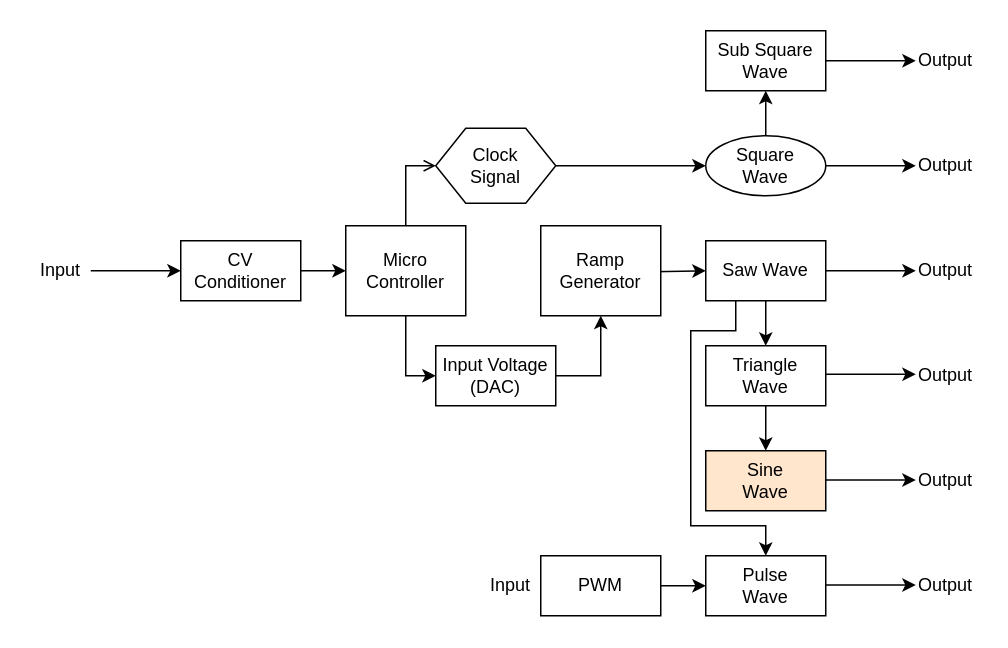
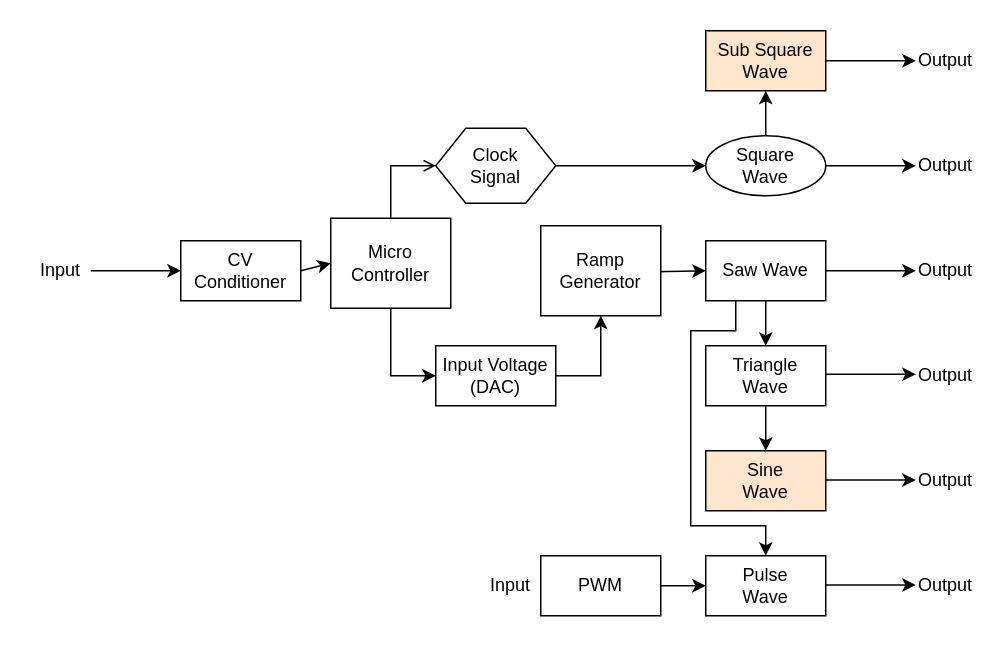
  <mxCell id="0" />
  <mxCell id="1" parent="0" />
  <mxCell id="2" value="CV&lt;br&gt;Conditioner" style="rounded=0;whiteSpace=wrap;html=1;" parent="1" vertex="1"><mxGeometry x="120" y="160" width="80" height="40" as="geometry" /></mxCell>
  <mxCell id="3" style="edgeStyle=orthogonalEdgeStyle;rounded=0;orthogonalLoop=1;jettySize=auto;html=1;exitX=0.5;exitY=0;exitDx=0;exitDy=0;entryX=0;entryY=0.5;entryDx=0;entryDy=0;endArrow=open;" parent="1" source="5" target="34" edge="1"><mxGeometry relative="1" as="geometry" /></mxCell>
  <mxCell id="4" style="edgeStyle=orthogonalEdgeStyle;rounded=0;jumpStyle=arc;orthogonalLoop=1;jettySize=auto;html=1;exitX=0.5;exitY=1;exitDx=0;exitDy=0;entryX=0;entryY=0.5;entryDx=0;entryDy=0;" parent="1" source="5" target="10" edge="1"><mxGeometry relative="1" as="geometry" /></mxCell>
- <mxCell id="5" value="Micro&lt;br&gt;Controller" style="rounded=0;whiteSpace=wrap;html=1;" parent="1" vertex="1"><mxGeometry x="230" y="150" width="80" height="60" as="geometry" /></mxCell>
+ <mxCell id="5" value="Micro&lt;br&gt;Controller" style="rounded=0;whiteSpace=wrap;html=1;" parent="1" vertex="1"><mxGeometry x="220" y="145" width="80" height="60" as="geometry" /></mxCell>
  <mxCell id="6" value="" style="endArrow=classic;html=1;exitX=1;exitY=0.5;exitDx=0;exitDy=0;entryX=0;entryY=0.5;entryDx=0;entryDy=0;" parent="1" source="2" target="5" edge="1"><mxGeometry width="50" height="50" relative="1" as="geometry"><mxPoint x="170" y="307.5" as="sourcePoint" /><mxPoint x="220" y="257.5" as="targetPoint" /></mxGeometry></mxCell>
  <mxCell id="7" style="edgeStyle=orthogonalEdgeStyle;rounded=0;orthogonalLoop=1;jettySize=auto;html=1;exitX=1;exitY=0.5;exitDx=0;exitDy=0;entryX=0;entryY=0.5;entryDx=0;entryDy=0;" parent="1" target="19" edge="1"><mxGeometry relative="1" as="geometry"><mxPoint x="379.667" y="180.333" as="sourcePoint" /></mxGeometry></mxCell>
  <mxCell id="8" value="Ramp&lt;br&gt;Generator" style="rounded=0;whiteSpace=wrap;html=1;" parent="1" vertex="1"><mxGeometry x="360" y="150" width="80" height="60" as="geometry" /></mxCell>
  <mxCell id="9" style="edgeStyle=orthogonalEdgeStyle;rounded=0;orthogonalLoop=1;jettySize=auto;html=1;exitX=1;exitY=0.5;exitDx=0;exitDy=0;entryX=0.5;entryY=1;entryDx=0;entryDy=0;" parent="1" source="10" target="8" edge="1"><mxGeometry relative="1" as="geometry"><mxPoint x="410" y="217.5" as="targetPoint" /></mxGeometry></mxCell>
  <mxCell id="10" value="Input Voltage&lt;br&gt;(DAC)" style="rounded=0;whiteSpace=wrap;html=1;" parent="1" vertex="1"><mxGeometry x="290" y="230" width="80" height="40" as="geometry" /></mxCell>
  <mxCell id="11" style="edgeStyle=orthogonalEdgeStyle;rounded=0;orthogonalLoop=1;jettySize=auto;html=1;exitX=1;exitY=0.5;exitDx=0;exitDy=0;entryX=0;entryY=0.5;entryDx=0;entryDy=0;" parent="1" source="13" target="24" edge="1"><mxGeometry relative="1" as="geometry" /></mxCell>
  <mxCell id="12" style="edgeStyle=orthogonalEdgeStyle;rounded=0;orthogonalLoop=1;jettySize=auto;html=1;exitX=0.5;exitY=0;exitDx=0;exitDy=0;entryX=0.5;entryY=1;entryDx=0;entryDy=0;" parent="1" source="13" target="16" edge="1"><mxGeometry relative="1" as="geometry" /></mxCell>
  <mxCell id="13" value="Square&lt;br&gt;Wave" style="ellipse;whiteSpace=wrap;html=1;" parent="1" vertex="1"><mxGeometry x="470" y="90" width="80" height="40" as="geometry" /></mxCell>
  <mxCell id="14" value="Output" style="text;html=1;strokeColor=none;fillColor=none;align=center;verticalAlign=middle;whiteSpace=wrap;rounded=0;" parent="1" vertex="1"><mxGeometry x="610" y="30" width="40" height="20" as="geometry" /></mxCell>
  <mxCell id="15" style="edgeStyle=orthogonalEdgeStyle;rounded=0;orthogonalLoop=1;jettySize=auto;html=1;exitX=1;exitY=0.5;exitDx=0;exitDy=0;entryX=0;entryY=0.5;entryDx=0;entryDy=0;" parent="1" source="16" target="14" edge="1"><mxGeometry relative="1" as="geometry" /></mxCell>
- <mxCell id="16" value="Sub Square&lt;br&gt;Wave" style="rounded=0;whiteSpace=wrap;html=1;" parent="1" vertex="1"><mxGeometry x="470" y="20" width="80" height="40" as="geometry" /></mxCell>
+ <mxCell id="16" value="Sub Square&lt;br&gt;Wave" style="rounded=0;whiteSpace=wrap;html=1;fillColor=#ffe6cc;" parent="1" vertex="1"><mxGeometry x="470" y="20" width="80" height="40" as="geometry" /></mxCell>
  <mxCell id="17" style="edgeStyle=orthogonalEdgeStyle;rounded=0;orthogonalLoop=1;jettySize=auto;html=1;exitX=0.5;exitY=1;exitDx=0;exitDy=0;entryX=0.5;entryY=0;entryDx=0;entryDy=0;" parent="1" source="19" target="23" edge="1"><mxGeometry relative="1" as="geometry" /></mxCell>
  <mxCell id="18" style="edgeStyle=orthogonalEdgeStyle;rounded=0;orthogonalLoop=1;jettySize=auto;html=1;exitX=0.25;exitY=1;exitDx=0;exitDy=0;entryX=0.5;entryY=0;entryDx=0;entryDy=0;" edge="1" parent="1" source="19" target="26"><mxGeometry relative="1" as="geometry"><Array as="points"><mxPoint x="490" y="220" /><mxPoint x="460" y="220" /><mxPoint x="460" y="350" /><mxPoint x="510" y="350" /></Array></mxGeometry></mxCell>
  <mxCell id="19" value="Saw Wave" style="rounded=0;whiteSpace=wrap;html=1;" parent="1" vertex="1"><mxGeometry x="470" y="160" width="80" height="40" as="geometry" /></mxCell>
  <mxCell id="20" style="edgeStyle=orthogonalEdgeStyle;rounded=0;orthogonalLoop=1;jettySize=auto;html=1;exitX=1;exitY=0.5;exitDx=0;exitDy=0;" parent="1" edge="1"><mxGeometry relative="1" as="geometry"><mxPoint x="550" y="180" as="sourcePoint" /><mxPoint x="610" y="180" as="targetPoint" /></mxGeometry></mxCell>
  <mxCell id="21" value="Output" style="text;html=1;strokeColor=none;fillColor=none;align=center;verticalAlign=middle;whiteSpace=wrap;rounded=0;" parent="1" vertex="1"><mxGeometry x="610" y="170" width="40" height="20" as="geometry" /></mxCell>
  <mxCell id="22" style="edgeStyle=orthogonalEdgeStyle;rounded=0;orthogonalLoop=1;jettySize=auto;html=1;exitX=0.5;exitY=1;exitDx=0;exitDy=0;entryX=0.5;entryY=0;entryDx=0;entryDy=0;" edge="1" parent="1" source="23" target="30"><mxGeometry relative="1" as="geometry" /></mxCell>
  <mxCell id="23" value="Triangle&lt;br&gt;Wave" style="rounded=0;whiteSpace=wrap;html=1;" parent="1" vertex="1"><mxGeometry x="470" y="230" width="80" height="40" as="geometry" /></mxCell>
  <mxCell id="24" value="Output" style="text;html=1;strokeColor=none;fillColor=none;align=center;verticalAlign=middle;whiteSpace=wrap;rounded=0;" parent="1" vertex="1"><mxGeometry x="610" y="100" width="40" height="20" as="geometry" /></mxCell>
  <mxCell id="25" value="Output" style="text;html=1;strokeColor=none;fillColor=none;align=center;verticalAlign=middle;whiteSpace=wrap;rounded=0;" parent="1" vertex="1"><mxGeometry x="610" y="240" width="40" height="20" as="geometry" /></mxCell>
  <mxCell id="26" value="Pulse&lt;br&gt;Wave" style="rounded=0;whiteSpace=wrap;html=1;" parent="1" vertex="1"><mxGeometry x="470" y="370" width="80" height="40" as="geometry" /></mxCell>
  <mxCell id="27" value="Output" style="text;html=1;strokeColor=none;fillColor=none;align=center;verticalAlign=middle;whiteSpace=wrap;rounded=0;" parent="1" vertex="1"><mxGeometry x="610" y="380" width="40" height="20" as="geometry" /></mxCell>
  <mxCell id="28" style="edgeStyle=orthogonalEdgeStyle;rounded=0;orthogonalLoop=1;jettySize=auto;html=1;exitX=1;exitY=0.5;exitDx=0;exitDy=0;" parent="1" edge="1"><mxGeometry relative="1" as="geometry"><mxPoint x="550" y="389.5" as="sourcePoint" /><mxPoint x="610" y="389.5" as="targetPoint" /></mxGeometry></mxCell>
  <mxCell id="29" style="edgeStyle=orthogonalEdgeStyle;rounded=0;orthogonalLoop=1;jettySize=auto;html=1;exitX=1;exitY=0.5;exitDx=0;exitDy=0;" parent="1" edge="1"><mxGeometry relative="1" as="geometry"><mxPoint x="550" y="249" as="sourcePoint" /><mxPoint x="610" y="249" as="targetPoint" /></mxGeometry></mxCell>
  <mxCell id="30" value="Sine&lt;br&gt;Wave" style="rounded=0;whiteSpace=wrap;html=1;fillColor=#ffe6cc;" parent="1" vertex="1"><mxGeometry x="470" y="300" width="80" height="40" as="geometry" /></mxCell>
  <mxCell id="31" value="Output" style="text;html=1;strokeColor=none;fillColor=none;align=center;verticalAlign=middle;whiteSpace=wrap;rounded=0;" parent="1" vertex="1"><mxGeometry x="610" y="310" width="40" height="20" as="geometry" /></mxCell>
  <mxCell id="32" style="edgeStyle=orthogonalEdgeStyle;rounded=0;orthogonalLoop=1;jettySize=auto;html=1;exitX=1;exitY=0.5;exitDx=0;exitDy=0;" parent="1" edge="1"><mxGeometry relative="1" as="geometry"><mxPoint x="550" y="319.5" as="sourcePoint" /><mxPoint x="610" y="319.5" as="targetPoint" /></mxGeometry></mxCell>
  <mxCell id="33" style="edgeStyle=orthogonalEdgeStyle;rounded=0;orthogonalLoop=1;jettySize=auto;html=1;exitX=1;exitY=0.5;exitDx=0;exitDy=0;entryX=0;entryY=0.5;entryDx=0;entryDy=0;" edge="1" parent="1" source="34" target="13"><mxGeometry relative="1" as="geometry" /></mxCell>
  <mxCell id="34" value="Clock&lt;br&gt;Signal" style="shape=hexagon;perimeter=hexagonPerimeter2;whiteSpace=wrap;html=1;" parent="1" vertex="1"><mxGeometry x="290" y="85" width="80" height="50" as="geometry" /></mxCell>
  <mxCell id="35" style="edgeStyle=orthogonalEdgeStyle;rounded=0;orthogonalLoop=1;jettySize=auto;html=1;exitX=1;exitY=0.5;exitDx=0;exitDy=0;entryX=0;entryY=0.5;entryDx=0;entryDy=0;jumpStyle=arc;" parent="1" source="36" target="26" edge="1"><mxGeometry relative="1" as="geometry" /></mxCell>
  <mxCell id="36" value="PWM" style="rounded=0;whiteSpace=wrap;html=1;" parent="1" vertex="1"><mxGeometry x="360" y="370" width="80" height="40" as="geometry" /></mxCell>
  <mxCell id="37" value="Input" style="text;html=1;strokeColor=none;fillColor=none;align=center;verticalAlign=middle;whiteSpace=wrap;rounded=0;" parent="1" vertex="1"><mxGeometry x="20" y="170" width="40" height="20" as="geometry" /></mxCell>
  <mxCell id="38" value="Input" style="text;html=1;strokeColor=none;fillColor=none;align=center;verticalAlign=middle;whiteSpace=wrap;rounded=0;" parent="1" vertex="1"><mxGeometry x="320" y="380" width="40" height="20" as="geometry" /></mxCell>
  <mxCell id="39" style="edgeStyle=orthogonalEdgeStyle;rounded=0;orthogonalLoop=1;jettySize=auto;html=1;exitX=1;exitY=0.5;exitDx=0;exitDy=0;" parent="1" edge="1"><mxGeometry relative="1" as="geometry"><mxPoint x="60" y="180" as="sourcePoint" /><mxPoint x="120" y="180" as="targetPoint" /></mxGeometry></mxCell>
